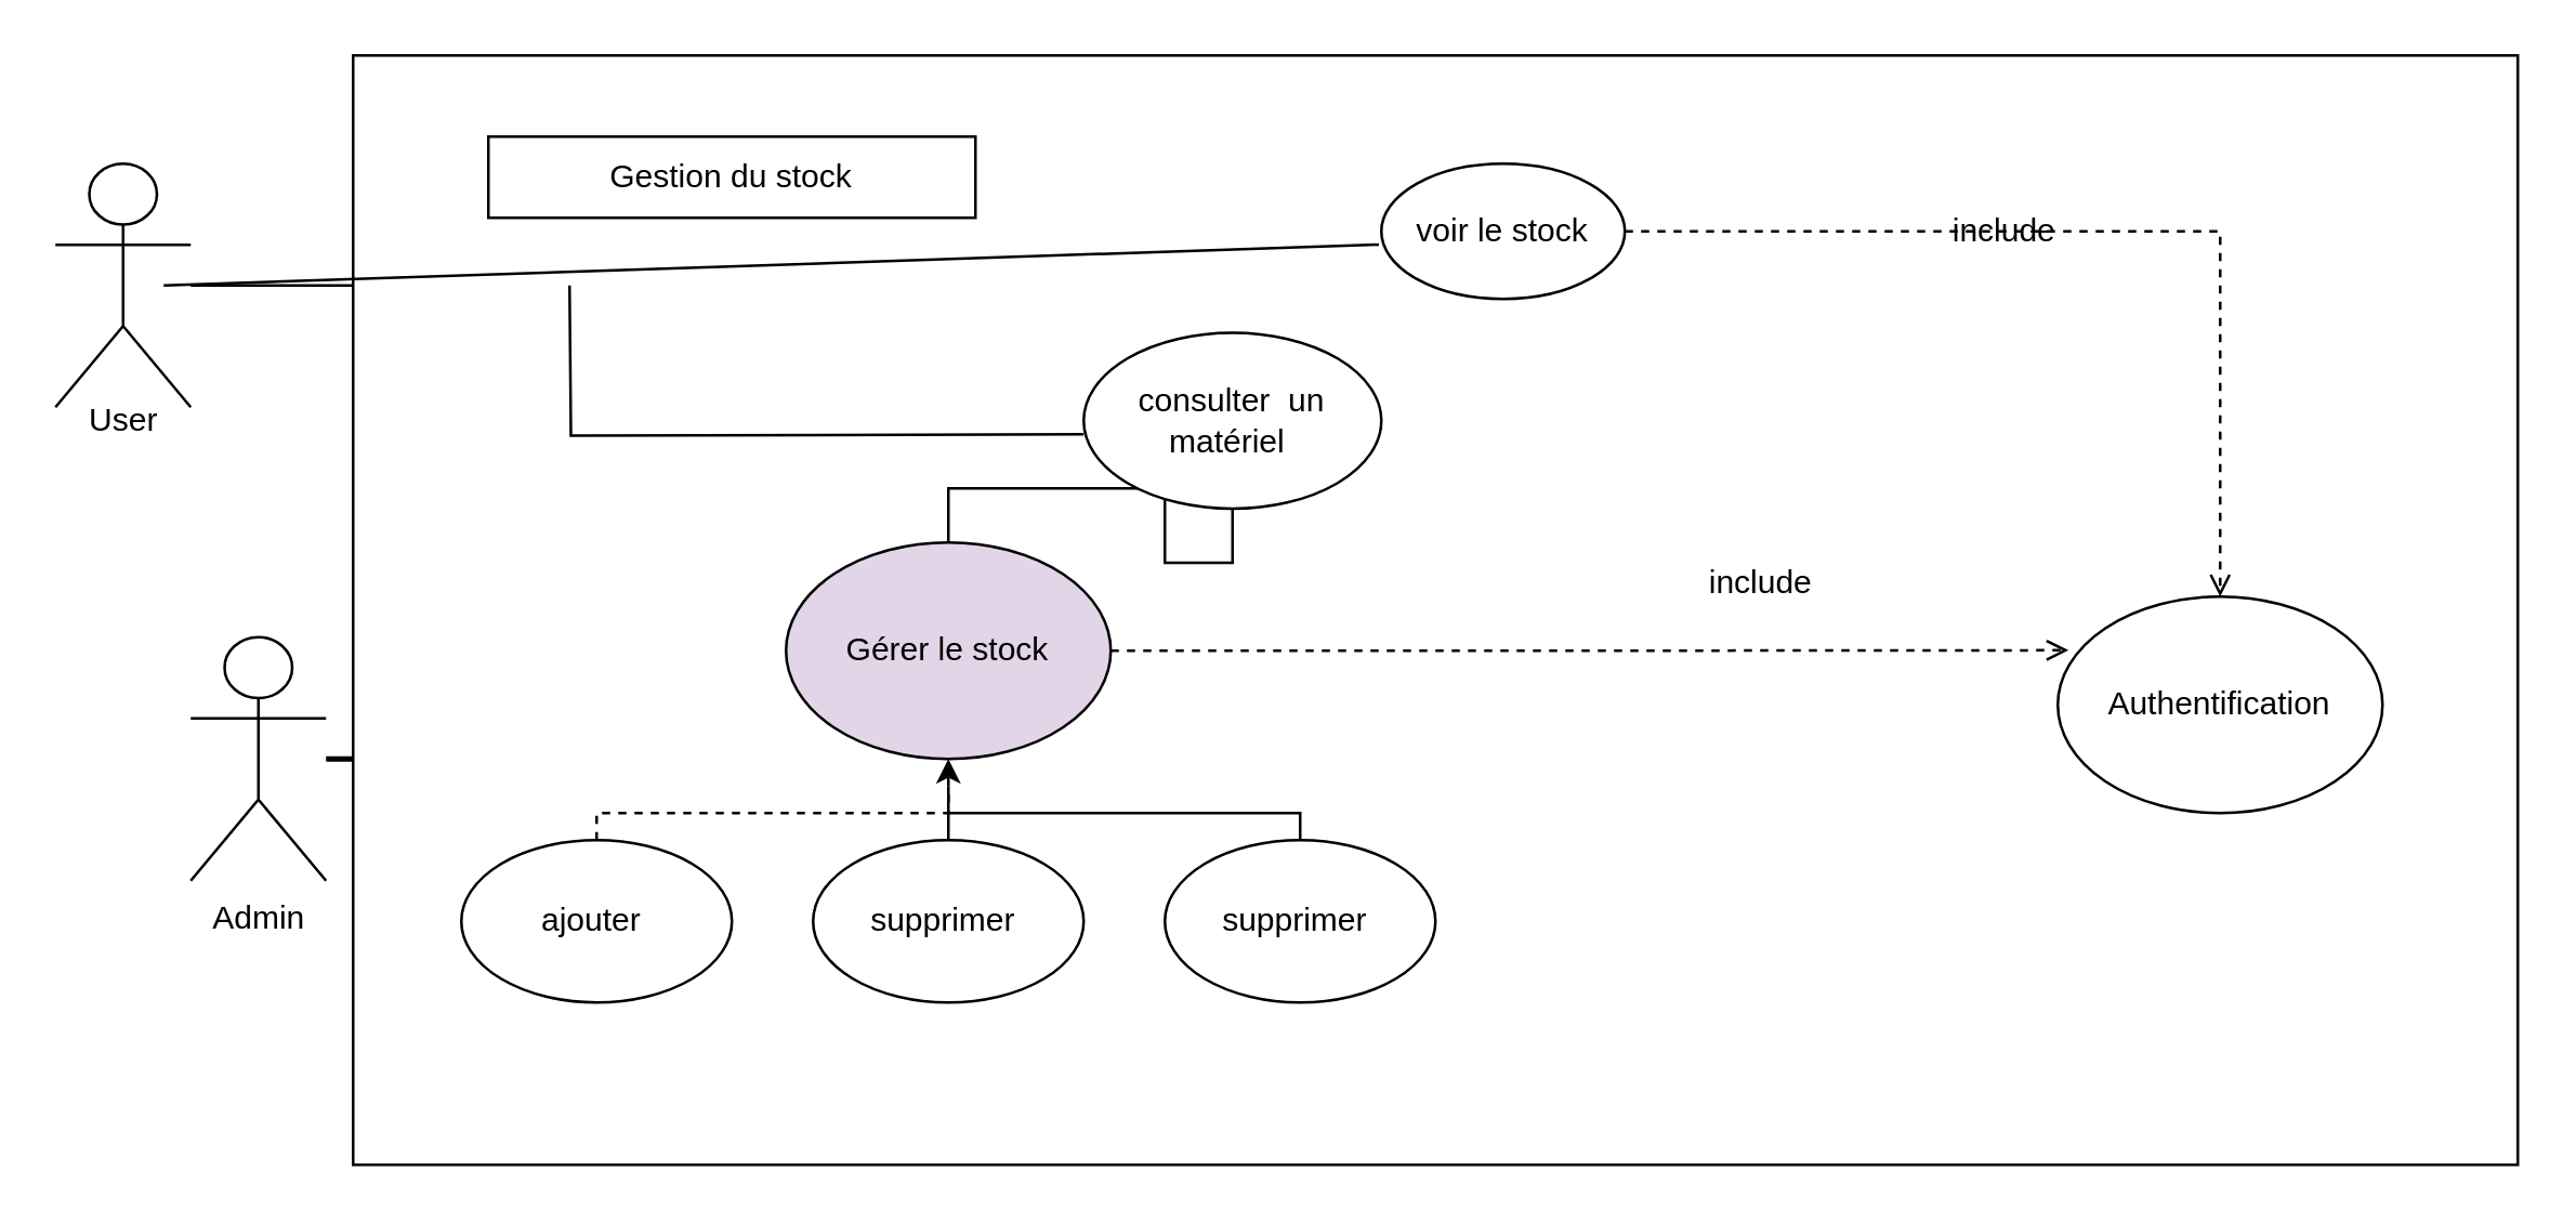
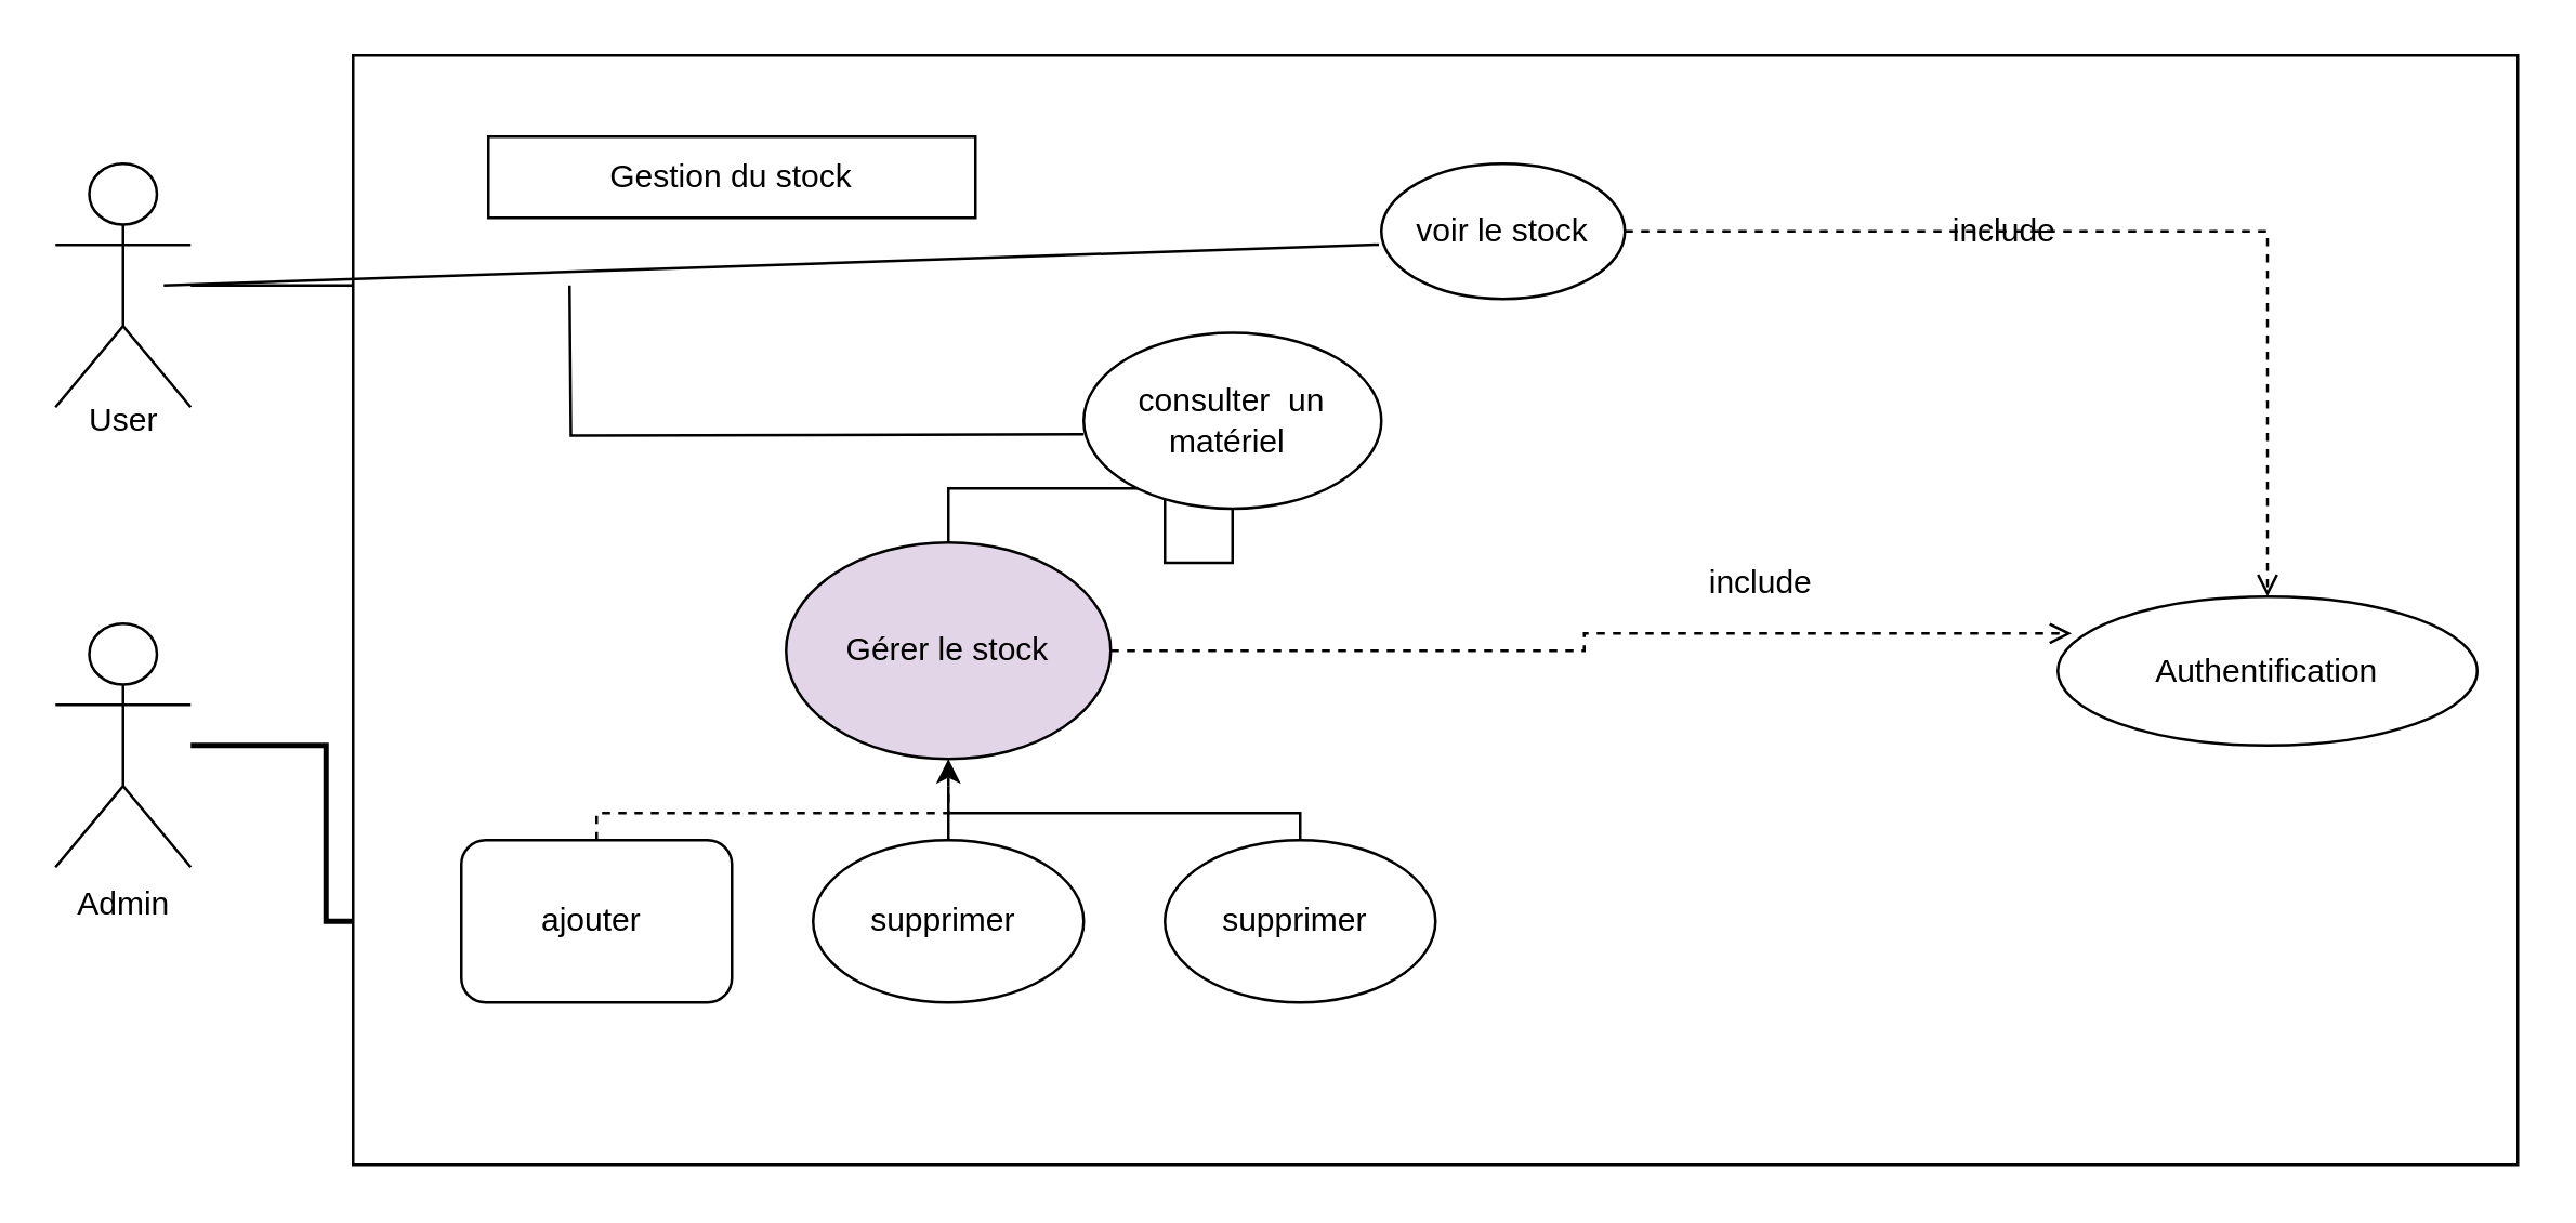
  <mxCell id="0" />
  <mxCell id="1" parent="0" />
  <mxCell id="2" style="edgeStyle=orthogonalEdgeStyle;rounded=0;orthogonalLoop=1;jettySize=auto;html=1;endArrow=block;endFill=0;strokeWidth=2;" edge="1" parent="1" source="3" target="16"><mxGeometry relative="1" as="geometry"><mxPoint x="40" y="170" as="targetPoint" /></mxGeometry></mxCell>
- <mxCell id="3" value="Admin" style="shape=umlActor;verticalLabelPosition=bottom;verticalAlign=top;html=1;" vertex="1" parent="1"><mxGeometry x="70" y="235" width="50" height="90" as="geometry" /></mxCell>
+ <mxCell id="3" value="Admin" style="shape=umlActor;verticalLabelPosition=bottom;verticalAlign=top;html=1;" vertex="1" parent="1"><mxGeometry x="20" y="230" width="50" height="90" as="geometry" /></mxCell>
  <mxCell id="4" style="edgeStyle=orthogonalEdgeStyle;rounded=0;orthogonalLoop=1;jettySize=auto;html=1;" edge="1" parent="1" source="5" target="25"><mxGeometry relative="1" as="geometry"><Array as="points"><mxPoint x="235" y="105" /><mxPoint x="235" y="155" /></Array></mxGeometry></mxCell>
  <mxCell id="5" value="" style="shape=umlActor;verticalLabelPosition=bottom;verticalAlign=top;html=1;" vertex="1" parent="1"><mxGeometry x="20" y="60" width="50" height="90" as="geometry" /></mxCell>
  <mxCell id="6" value="User" style="text;html=1;align=center;verticalAlign=middle;resizable=0;points=[];autosize=1;strokeColor=none;fillColor=none;" vertex="1" parent="1"><mxGeometry x="20" y="140" width="50" height="30" as="geometry" /></mxCell>
  <mxCell id="7" value="" style="rounded=0;whiteSpace=wrap;html=1;" vertex="1" parent="1"><mxGeometry x="130" y="20" width="800" height="410" as="geometry" /></mxCell>
  <mxCell id="8" value="Gestion du stock" style="rounded=0;whiteSpace=wrap;html=1;" vertex="1" parent="1"><mxGeometry x="180" y="50" width="180" height="30" as="geometry" /></mxCell>
  <mxCell id="9" style="rounded=0;orthogonalLoop=1;jettySize=auto;html=1;endArrow=none;endFill=0;exitX=-0.01;exitY=0.598;exitDx=0;exitDy=0;exitPerimeter=0;" edge="1" parent="1" source="11"><mxGeometry relative="1" as="geometry"><mxPoint x="60" y="105" as="targetPoint" /></mxGeometry></mxCell>
  <mxCell id="10" style="edgeStyle=orthogonalEdgeStyle;rounded=0;orthogonalLoop=1;jettySize=auto;html=1;dashed=1;endArrow=open;endFill=0;" edge="1" parent="1" source="11" target="21"><mxGeometry relative="1" as="geometry" /></mxCell>
  <mxCell id="11" value="voir le stock" style="ellipse;whiteSpace=wrap;html=1;" vertex="1" parent="1"><mxGeometry x="510" y="60" width="90" height="50" as="geometry" /></mxCell>
  <mxCell id="12" style="edgeStyle=orthogonalEdgeStyle;rounded=0;orthogonalLoop=1;jettySize=auto;html=1;dashed=1;endArrow=open;endFill=0;entryX=0.033;entryY=0.248;entryDx=0;entryDy=0;entryPerimeter=0;" edge="1" parent="1" source="14" target="21"><mxGeometry relative="1" as="geometry"><Array as="points" /></mxGeometry></mxCell>
  <mxCell id="13" style="edgeStyle=orthogonalEdgeStyle;rounded=0;orthogonalLoop=1;jettySize=auto;html=1;endArrow=none;endFill=0;" edge="1" parent="1" source="14" target="25"><mxGeometry relative="1" as="geometry" /></mxCell>
  <mxCell id="14" value="Gérer le stock" style="ellipse;whiteSpace=wrap;html=1;fillColor=#e1d5e7;" vertex="1" parent="1"><mxGeometry x="290" y="200" width="120" height="80" as="geometry" /></mxCell>
  <mxCell id="15" style="edgeStyle=orthogonalEdgeStyle;rounded=0;orthogonalLoop=1;jettySize=auto;html=1;entryX=0.5;entryY=1;entryDx=0;entryDy=0;dashed=1;" edge="1" parent="1" source="16" target="14"><mxGeometry relative="1" as="geometry"><Array as="points"><mxPoint x="220" y="300" /><mxPoint x="350" y="300" /></Array></mxGeometry></mxCell>
- <mxCell id="16" value="ajouter&amp;nbsp;" style="ellipse;whiteSpace=wrap;html=1;" vertex="1" parent="1"><mxGeometry x="170" y="310" width="100" height="60" as="geometry" /></mxCell>
+ <mxCell id="16" value="ajouter&amp;nbsp;" style="whiteSpace=wrap;html=1;rounded=1;" vertex="1" parent="1"><mxGeometry x="170" y="310" width="100" height="60" as="geometry" /></mxCell>
  <mxCell id="17" style="edgeStyle=orthogonalEdgeStyle;rounded=0;orthogonalLoop=1;jettySize=auto;html=1;endArrow=none;endFill=0;" edge="1" parent="1" source="18"><mxGeometry relative="1" as="geometry"><mxPoint x="350" y="290" as="targetPoint" /></mxGeometry></mxCell>
  <mxCell id="18" value="supprimer&amp;nbsp;" style="ellipse;whiteSpace=wrap;html=1;" vertex="1" parent="1"><mxGeometry x="300" y="310" width="100" height="60" as="geometry" /></mxCell>
  <mxCell id="19" style="edgeStyle=orthogonalEdgeStyle;rounded=0;orthogonalLoop=1;jettySize=auto;html=1;endArrow=none;endFill=0;" edge="1" parent="1" source="20"><mxGeometry relative="1" as="geometry"><mxPoint x="350" y="300" as="targetPoint" /><Array as="points"><mxPoint x="480" y="300" /></Array></mxGeometry></mxCell>
  <mxCell id="20" value="supprimer&amp;nbsp;" style="ellipse;whiteSpace=wrap;html=1;" vertex="1" parent="1"><mxGeometry x="430" y="310" width="100" height="60" as="geometry" /></mxCell>
- <mxCell id="21" value="Authentification" style="ellipse;whiteSpace=wrap;html=1;" vertex="1" parent="1"><mxGeometry x="760" y="220" width="120" height="80" as="geometry" /></mxCell>
+ <mxCell id="21" value="Authentification" style="ellipse;whiteSpace=wrap;html=1;" vertex="1" parent="1"><mxGeometry x="760" y="220" width="155" height="55" as="geometry" /></mxCell>
  <mxCell id="22" value="include" style="text;html=1;align=center;verticalAlign=middle;resizable=0;points=[];autosize=1;strokeColor=none;fillColor=none;" vertex="1" parent="1"><mxGeometry x="710" y="70" width="60" height="30" as="geometry" /></mxCell>
  <mxCell id="23" value="include" style="text;html=1;align=center;verticalAlign=middle;resizable=0;points=[];autosize=1;strokeColor=none;fillColor=none;" vertex="1" parent="1"><mxGeometry x="620" y="200" width="60" height="30" as="geometry" /></mxCell>
  <mxCell id="24" style="edgeStyle=orthogonalEdgeStyle;rounded=0;orthogonalLoop=1;jettySize=auto;html=1;endArrow=none;endFill=0;" edge="1" parent="1"><mxGeometry relative="1" as="geometry"><mxPoint x="210" y="105" as="targetPoint" /><mxPoint x="400" y="160" as="sourcePoint" /></mxGeometry></mxCell>
  <mxCell id="25" value="consulter&amp;nbsp; un matériel&amp;nbsp;" style="ellipse;whiteSpace=wrap;html=1;" vertex="1" parent="1"><mxGeometry x="400" y="122.5" width="110" height="65" as="geometry" /></mxCell>
